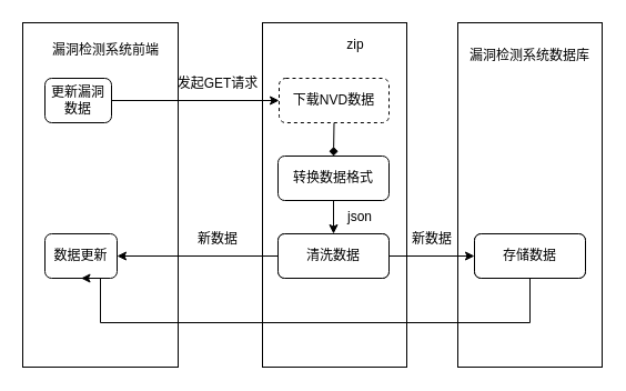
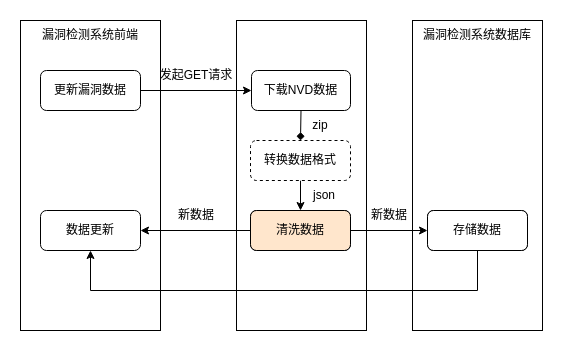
  <mxCell id="0" />
  <mxCell id="1" parent="0" />
  <mxCell id="2" value="" style="rounded=0;whiteSpace=wrap;html=1;" vertex="1" parent="1"><mxGeometry x="20" y="20" width="140" height="310" as="geometry" /></mxCell>
  <mxCell id="3" value="" style="rounded=0;whiteSpace=wrap;html=1;" vertex="1" parent="1"><mxGeometry x="236" y="20" width="130" height="310" as="geometry" /></mxCell>
- <mxCell id="4" value="漏洞检测系统前端" style="text;html=1;strokeColor=none;fillColor=none;align=center;verticalAlign=middle;whiteSpace=wrap;rounded=0;" vertex="1" parent="1"><mxGeometry x="45" y="30" width="100" height="30" as="geometry" /></mxCell>
+ <mxCell id="4" value="漏洞检测系统前端" style="text;html=1;strokeColor=none;fillColor=none;align=center;verticalAlign=middle;whiteSpace=wrap;rounded=0;" vertex="1" parent="1"><mxGeometry x="40" y="20" width="100" height="30" as="geometry" /></mxCell>
  <mxCell id="5" value="" style="rounded=0;whiteSpace=wrap;html=1;" vertex="1" parent="1"><mxGeometry x="412" y="20" width="130" height="310" as="geometry" /></mxCell>
- <mxCell id="6" value="漏洞检测系统数据库" style="text;html=1;strokeColor=none;fillColor=none;align=center;verticalAlign=middle;whiteSpace=wrap;rounded=0;" vertex="1" parent="1"><mxGeometry x="419" y="35" width="116" height="30" as="geometry" /></mxCell>
+ <mxCell id="6" value="漏洞检测系统数据库" style="text;html=1;strokeColor=none;fillColor=none;align=center;verticalAlign=middle;whiteSpace=wrap;rounded=0;" vertex="1" parent="1"><mxGeometry x="419" y="20" width="116" height="30" as="geometry" /></mxCell>
  <mxCell id="7" style="edgeStyle=orthogonalEdgeStyle;rounded=0;orthogonalLoop=1;jettySize=auto;html=1;exitX=1;exitY=0.5;exitDx=0;exitDy=0;entryX=0;entryY=0.5;entryDx=0;entryDy=0;" edge="1" parent="1" source="8" target="10"><mxGeometry relative="1" as="geometry" /></mxCell>
- <mxCell id="8" value="更新漏洞数据" style="rounded=1;whiteSpace=wrap;html=1;" vertex="1" parent="1"><mxGeometry x="40" y="70" width="60" height="40" as="geometry" /></mxCell>
+ <mxCell id="8" value="更新漏洞数据" style="rounded=1;whiteSpace=wrap;html=1;" vertex="1" parent="1"><mxGeometry x="40" y="70" width="100" height="40" as="geometry" /></mxCell>
  <mxCell id="9" style="edgeStyle=orthogonalEdgeStyle;rounded=0;orthogonalLoop=1;jettySize=auto;html=1;exitX=0.5;exitY=1;exitDx=0;exitDy=0;entryX=0.5;entryY=0;entryDx=0;entryDy=0;endArrow=diamond;" edge="1" parent="1" source="10" target="12"><mxGeometry relative="1" as="geometry" /></mxCell>
- <mxCell id="10" value="下载NVD数据" style="rounded=1;whiteSpace=wrap;html=1;dashed=1;" vertex="1" parent="1"><mxGeometry x="251" y="70" width="99" height="40" as="geometry" /></mxCell>
+ <mxCell id="10" value="下载NVD数据" style="rounded=1;whiteSpace=wrap;html=1;" vertex="1" parent="1"><mxGeometry x="251" y="70" width="99" height="40" as="geometry" /></mxCell>
  <mxCell id="11" style="edgeStyle=orthogonalEdgeStyle;rounded=0;orthogonalLoop=1;jettySize=auto;html=1;exitX=0.5;exitY=1;exitDx=0;exitDy=0;" edge="1" parent="1" source="12" target="14"><mxGeometry relative="1" as="geometry" /></mxCell>
- <mxCell id="12" value="转换数据格式" style="rounded=1;whiteSpace=wrap;html=1;" vertex="1" parent="1"><mxGeometry x="250" y="140" width="100" height="40" as="geometry" /></mxCell>
+ <mxCell id="12" value="转换数据格式" style="rounded=1;whiteSpace=wrap;html=1;dashed=1;" vertex="1" parent="1"><mxGeometry x="250" y="140" width="100" height="40" as="geometry" /></mxCell>
  <mxCell id="13" style="edgeStyle=orthogonalEdgeStyle;rounded=0;orthogonalLoop=1;jettySize=auto;html=1;exitX=1;exitY=0.5;exitDx=0;exitDy=0;" edge="1" parent="1" source="14" target="16"><mxGeometry relative="1" as="geometry" /></mxCell>
  <mxCell id="14" value="数据清洗" style="rounded=1;whiteSpace=wrap;html=1;" vertex="1" parent="1"><mxGeometry x="250" y="210" width="100" height="40" as="geometry" /></mxCell>
  <mxCell id="15" style="edgeStyle=orthogonalEdgeStyle;rounded=0;orthogonalLoop=1;jettySize=auto;html=1;exitX=0;exitY=0.5;exitDx=0;exitDy=0;entryX=1;entryY=0.5;entryDx=0;entryDy=0;" edge="1" parent="1" source="14" target="17"><mxGeometry relative="1" as="geometry" /></mxCell>
  <mxCell id="16" value="存储数据" style="rounded=1;whiteSpace=wrap;html=1;" vertex="1" parent="1"><mxGeometry x="427" y="210" width="100" height="40" as="geometry" /></mxCell>
- <mxCell id="17" value="数据更新" style="rounded=1;whiteSpace=wrap;html=1;" vertex="1" parent="1"><mxGeometry x="40" y="210" width="65" height="40" as="geometry" /></mxCell>
+ <mxCell id="17" value="数据更新" style="rounded=1;whiteSpace=wrap;html=1;" vertex="1" parent="1"><mxGeometry x="40" y="210" width="100" height="40" as="geometry" /></mxCell>
  <mxCell id="18" value="发起GET请求" style="text;html=1;strokeColor=none;fillColor=none;align=center;verticalAlign=middle;whiteSpace=wrap;rounded=0;" vertex="1" parent="1"><mxGeometry x="156" y="60" width="80" height="30" as="geometry" /></mxCell>
  <mxCell id="19" style="edgeStyle=orthogonalEdgeStyle;rounded=0;orthogonalLoop=1;jettySize=auto;html=1;exitX=0.5;exitY=1;exitDx=0;exitDy=0;entryX=0.5;entryY=1;entryDx=0;entryDy=0;" edge="1" parent="1" source="20" target="17"><mxGeometry relative="1" as="geometry"><Array as="points"><mxPoint x="477" y="290" /><mxPoint x="90" y="290" /></Array></mxGeometry></mxCell>
  <mxCell id="20" value="存储数据" style="rounded=1;whiteSpace=wrap;html=1;" vertex="1" parent="1"><mxGeometry x="427" y="210" width="100" height="40" as="geometry" /></mxCell>
- <mxCell id="21" value="清洗数据" style="rounded=1;whiteSpace=wrap;html=1;" vertex="1" parent="1"><mxGeometry x="250" y="210" width="100" height="40" as="geometry" /></mxCell>
- <mxCell id="22" value="zip" style="text;html=1;strokeColor=none;fillColor=none;align=center;verticalAlign=middle;whiteSpace=wrap;rounded=0;" vertex="1" parent="1"><mxGeometry x="290" y="25" width="60" height="30" as="geometry" /></mxCell>
+ <mxCell id="21" value="清洗数据" style="rounded=1;whiteSpace=wrap;html=1;fillColor=#ffe6cc;" vertex="1" parent="1"><mxGeometry x="250" y="210" width="100" height="40" as="geometry" /></mxCell>
+ <mxCell id="22" value="zip" style="text;html=1;strokeColor=none;fillColor=none;align=center;verticalAlign=middle;whiteSpace=wrap;rounded=0;" vertex="1" parent="1"><mxGeometry x="290" y="110" width="60" height="30" as="geometry" /></mxCell>
  <mxCell id="23" value="json" style="text;html=1;strokeColor=none;fillColor=none;align=center;verticalAlign=middle;whiteSpace=wrap;rounded=0;" vertex="1" parent="1"><mxGeometry x="294" y="180" width="60" height="30" as="geometry" /></mxCell>
  <mxCell id="24" value="新数据" style="text;html=1;strokeColor=none;fillColor=none;align=center;verticalAlign=middle;whiteSpace=wrap;rounded=0;" vertex="1" parent="1"><mxGeometry x="359" y="200" width="60" height="30" as="geometry" /></mxCell>
  <mxCell id="25" value="新数据" style="text;html=1;strokeColor=none;fillColor=none;align=center;verticalAlign=middle;whiteSpace=wrap;rounded=0;" vertex="1" parent="1"><mxGeometry x="166" y="200" width="60" height="30" as="geometry" /></mxCell>
  <mxCell id="26" style="edgeStyle=orthogonalEdgeStyle;rounded=0;orthogonalLoop=1;jettySize=auto;html=1;exitX=0.5;exitY=1;exitDx=0;exitDy=0;" edge="1" parent="1" source="2" target="2"><mxGeometry relative="1" as="geometry" /></mxCell>
